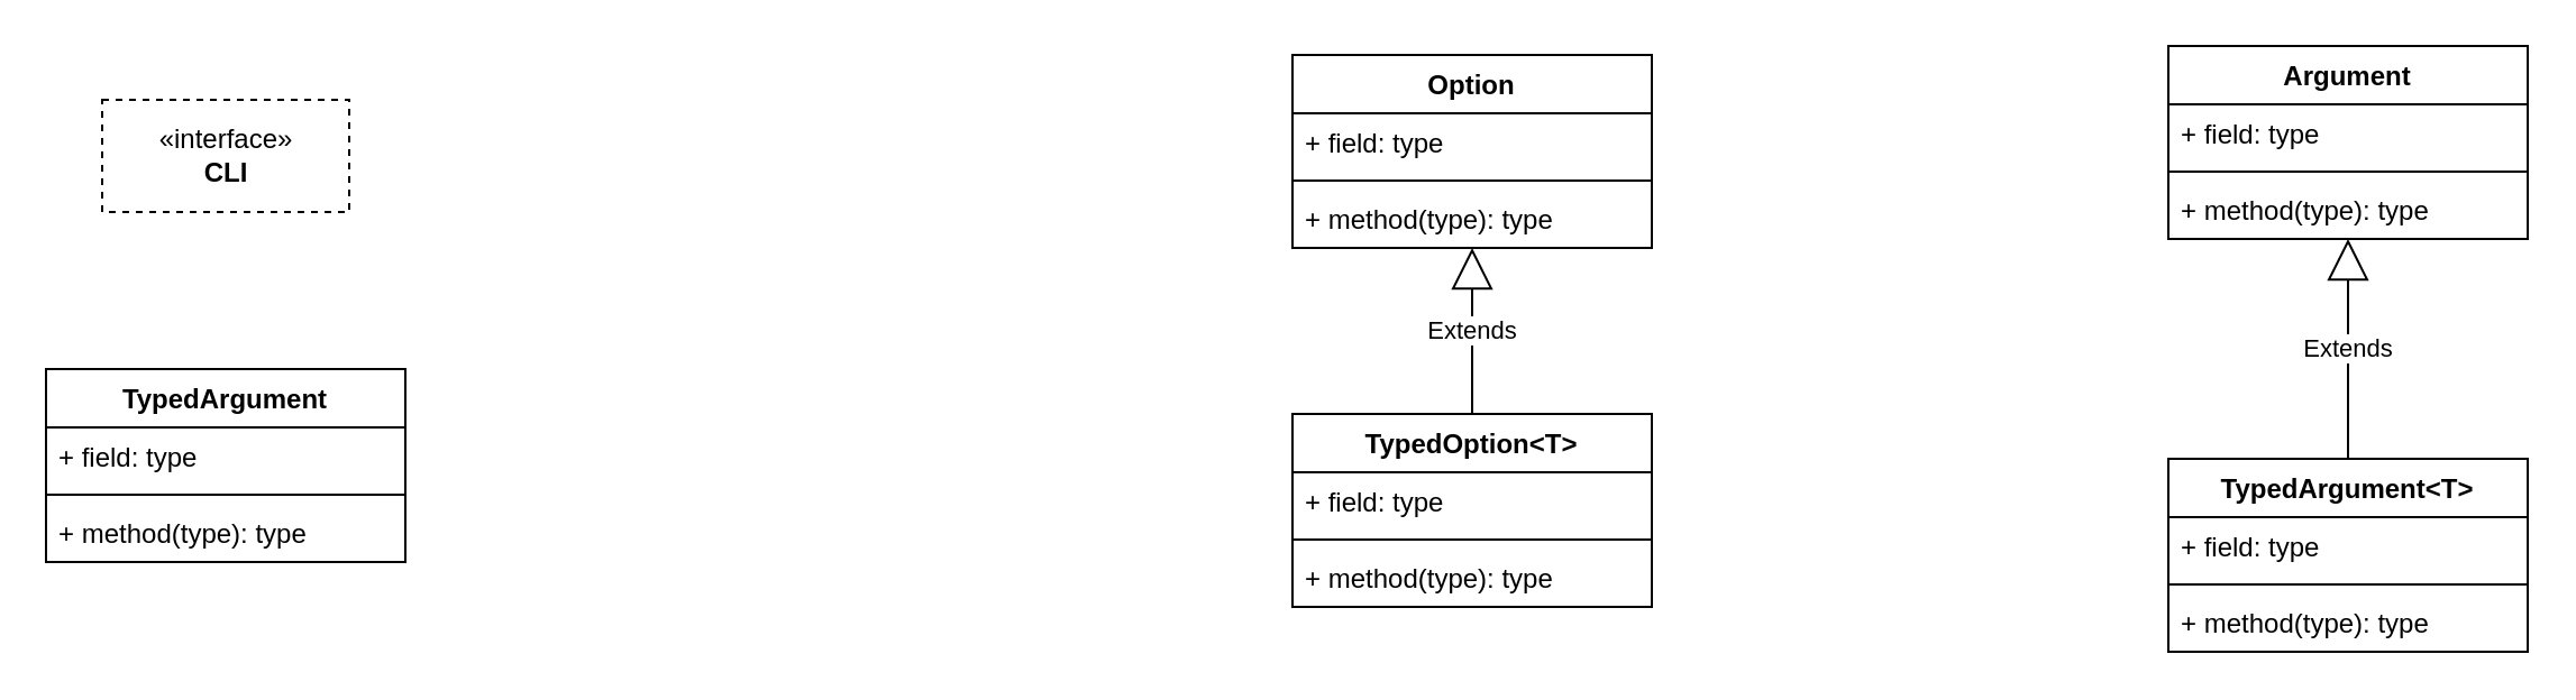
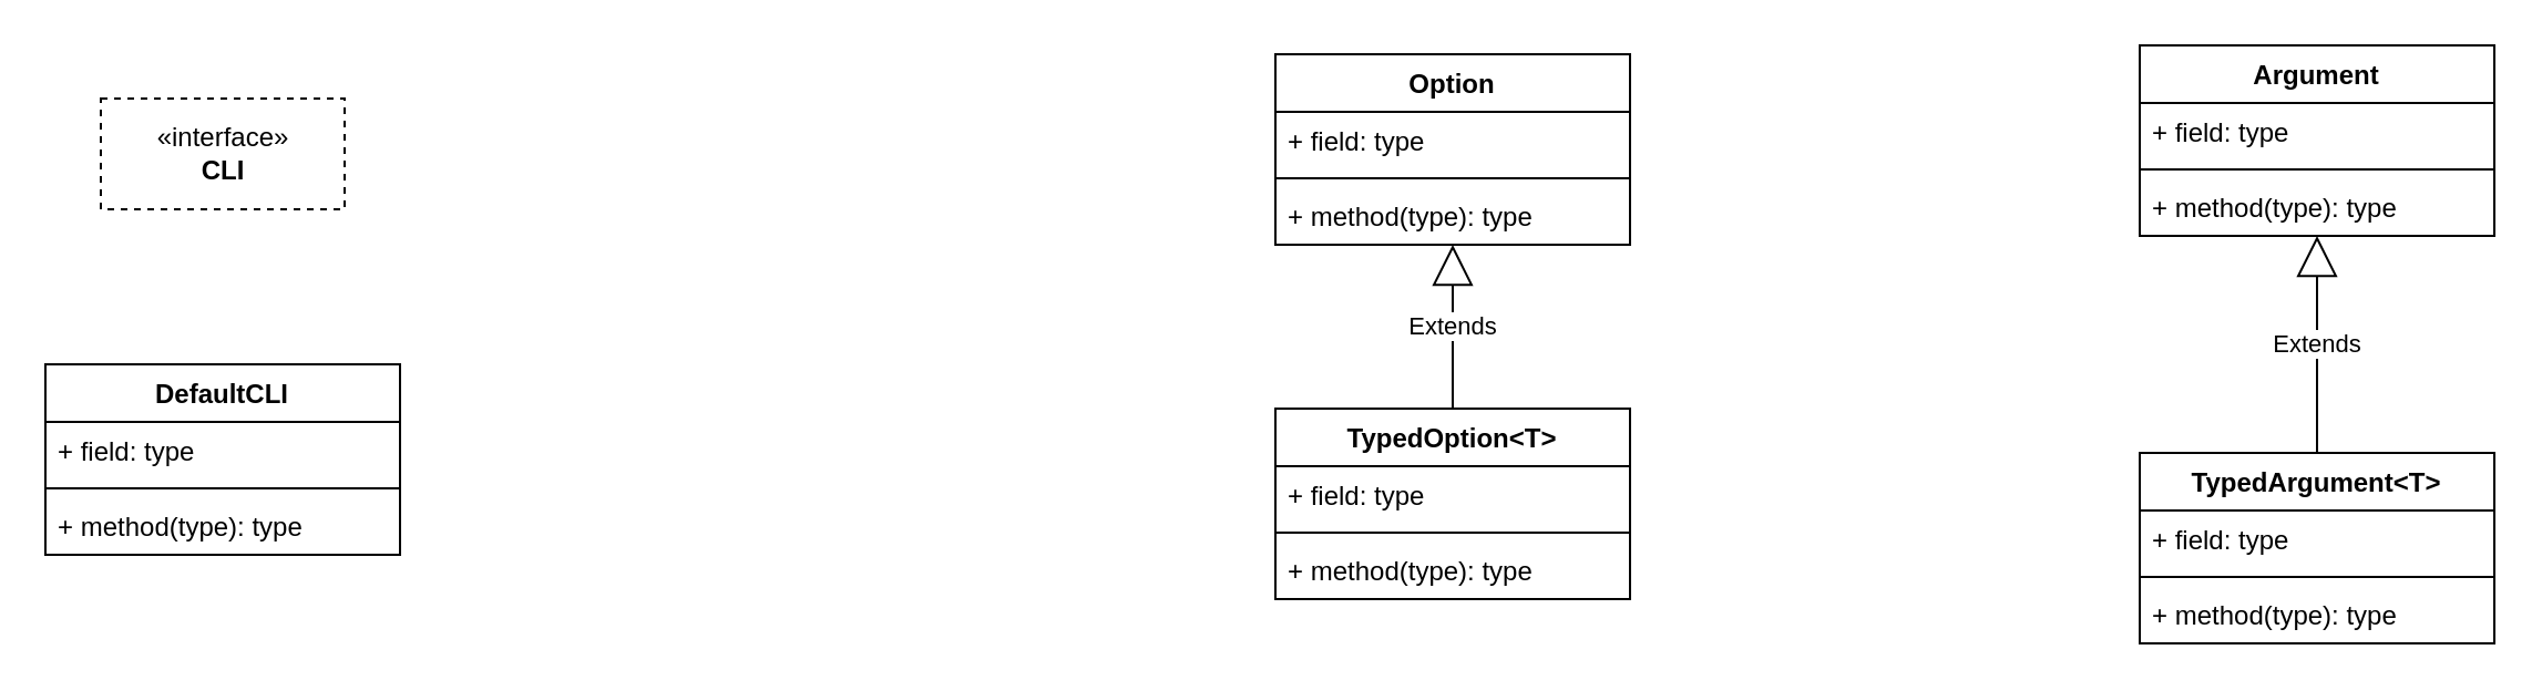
  <mxCell id="0" />
  <mxCell id="1" parent="0" />
  <mxCell id="2" value="«interface»&lt;br&gt;&lt;b&gt;CLI&lt;/b&gt;" style="html=1;dashed=1;" vertex="1" parent="1"><mxGeometry x="45" y="44" width="110" height="50" as="geometry" /></mxCell>
- <mxCell id="3" value="TypedArgument" style="swimlane;fontStyle=1;align=center;verticalAlign=top;childLayout=stackLayout;horizontal=1;startSize=26;horizontalStack=0;resizeParent=1;resizeParentMax=0;resizeLast=0;collapsible=1;marginBottom=0;" vertex="1" parent="1"><mxGeometry x="20" y="164" width="160" height="86" as="geometry" /></mxCell>
+ <mxCell id="3" value="DefaultCLI" style="swimlane;fontStyle=1;align=center;verticalAlign=top;childLayout=stackLayout;horizontal=1;startSize=26;horizontalStack=0;resizeParent=1;resizeParentMax=0;resizeLast=0;collapsible=1;marginBottom=0;" vertex="1" parent="1"><mxGeometry x="20" y="164" width="160" height="86" as="geometry" /></mxCell>
  <mxCell id="4" value="+ field: type" style="text;strokeColor=none;fillColor=none;align=left;verticalAlign=top;spacingLeft=4;spacingRight=4;overflow=hidden;rotatable=0;points=[[0,0.5],[1,0.5]];portConstraint=eastwest;" vertex="1" parent="3"><mxGeometry y="26" width="160" height="26" as="geometry" /></mxCell>
  <mxCell id="5" value="" style="line;strokeWidth=1;fillColor=none;align=left;verticalAlign=middle;spacingTop=-1;spacingLeft=3;spacingRight=3;rotatable=0;labelPosition=right;points=[];portConstraint=eastwest;" vertex="1" parent="3"><mxGeometry y="52" width="160" height="8" as="geometry" /></mxCell>
  <mxCell id="6" value="+ method(type): type" style="text;strokeColor=none;fillColor=none;align=left;verticalAlign=top;spacingLeft=4;spacingRight=4;overflow=hidden;rotatable=0;points=[[0,0.5],[1,0.5]];portConstraint=eastwest;" vertex="1" parent="3"><mxGeometry y="60" width="160" height="26" as="geometry" /></mxCell>
  <mxCell id="7" value="Option" style="swimlane;fontStyle=1;align=center;verticalAlign=top;childLayout=stackLayout;horizontal=1;startSize=26;horizontalStack=0;resizeParent=1;resizeParentMax=0;resizeLast=0;collapsible=1;marginBottom=0;" vertex="1" parent="1"><mxGeometry x="575" y="24" width="160" height="86" as="geometry" /></mxCell>
  <mxCell id="8" value="+ field: type" style="text;strokeColor=none;fillColor=none;align=left;verticalAlign=top;spacingLeft=4;spacingRight=4;overflow=hidden;rotatable=0;points=[[0,0.5],[1,0.5]];portConstraint=eastwest;" vertex="1" parent="7"><mxGeometry y="26" width="160" height="26" as="geometry" /></mxCell>
  <mxCell id="9" value="" style="line;strokeWidth=1;fillColor=none;align=left;verticalAlign=middle;spacingTop=-1;spacingLeft=3;spacingRight=3;rotatable=0;labelPosition=right;points=[];portConstraint=eastwest;" vertex="1" parent="7"><mxGeometry y="52" width="160" height="8" as="geometry" /></mxCell>
  <mxCell id="10" value="+ method(type): type" style="text;strokeColor=none;fillColor=none;align=left;verticalAlign=top;spacingLeft=4;spacingRight=4;overflow=hidden;rotatable=0;points=[[0,0.5],[1,0.5]];portConstraint=eastwest;" vertex="1" parent="7"><mxGeometry y="60" width="160" height="26" as="geometry" /></mxCell>
  <mxCell id="11" value="TypedOption&lt;T&gt;" style="swimlane;fontStyle=1;align=center;verticalAlign=top;childLayout=stackLayout;horizontal=1;startSize=26;horizontalStack=0;resizeParent=1;resizeParentMax=0;resizeLast=0;collapsible=1;marginBottom=0;" vertex="1" parent="1"><mxGeometry x="575" y="184" width="160" height="86" as="geometry" /></mxCell>
  <mxCell id="12" value="Extends" style="endArrow=block;endSize=16;endFill=0;html=1;" edge="1" parent="11" target="10"><mxGeometry width="160" relative="1" as="geometry"><mxPoint x="80" as="sourcePoint" /><mxPoint x="80" y="-80" as="targetPoint" /></mxGeometry></mxCell>
  <mxCell id="13" value="+ field: type" style="text;strokeColor=none;fillColor=none;align=left;verticalAlign=top;spacingLeft=4;spacingRight=4;overflow=hidden;rotatable=0;points=[[0,0.5],[1,0.5]];portConstraint=eastwest;" vertex="1" parent="11"><mxGeometry y="26" width="160" height="26" as="geometry" /></mxCell>
  <mxCell id="14" value="" style="line;strokeWidth=1;fillColor=none;align=left;verticalAlign=middle;spacingTop=-1;spacingLeft=3;spacingRight=3;rotatable=0;labelPosition=right;points=[];portConstraint=eastwest;" vertex="1" parent="11"><mxGeometry y="52" width="160" height="8" as="geometry" /></mxCell>
  <mxCell id="15" value="+ method(type): type" style="text;strokeColor=none;fillColor=none;align=left;verticalAlign=top;spacingLeft=4;spacingRight=4;overflow=hidden;rotatable=0;points=[[0,0.5],[1,0.5]];portConstraint=eastwest;" vertex="1" parent="11"><mxGeometry y="60" width="160" height="26" as="geometry" /></mxCell>
  <mxCell id="16" value="Argument" style="swimlane;fontStyle=1;align=center;verticalAlign=top;childLayout=stackLayout;horizontal=1;startSize=26;horizontalStack=0;resizeParent=1;resizeParentMax=0;resizeLast=0;collapsible=1;marginBottom=0;" vertex="1" parent="1"><mxGeometry x="965" y="20" width="160" height="86" as="geometry" /></mxCell>
  <mxCell id="17" value="+ field: type" style="text;strokeColor=none;fillColor=none;align=left;verticalAlign=top;spacingLeft=4;spacingRight=4;overflow=hidden;rotatable=0;points=[[0,0.5],[1,0.5]];portConstraint=eastwest;" vertex="1" parent="16"><mxGeometry y="26" width="160" height="26" as="geometry" /></mxCell>
  <mxCell id="18" value="" style="line;strokeWidth=1;fillColor=none;align=left;verticalAlign=middle;spacingTop=-1;spacingLeft=3;spacingRight=3;rotatable=0;labelPosition=right;points=[];portConstraint=eastwest;" vertex="1" parent="16"><mxGeometry y="52" width="160" height="8" as="geometry" /></mxCell>
  <mxCell id="19" value="+ method(type): type" style="text;strokeColor=none;fillColor=none;align=left;verticalAlign=top;spacingLeft=4;spacingRight=4;overflow=hidden;rotatable=0;points=[[0,0.5],[1,0.5]];portConstraint=eastwest;" vertex="1" parent="16"><mxGeometry y="60" width="160" height="26" as="geometry" /></mxCell>
  <mxCell id="20" value="TypedArgument&lt;T&gt;" style="swimlane;fontStyle=1;align=center;verticalAlign=top;childLayout=stackLayout;horizontal=1;startSize=26;horizontalStack=0;resizeParent=1;resizeParentMax=0;resizeLast=0;collapsible=1;marginBottom=0;" vertex="1" parent="1"><mxGeometry x="965" y="204" width="160" height="86" as="geometry" /></mxCell>
  <mxCell id="21" value="+ field: type" style="text;strokeColor=none;fillColor=none;align=left;verticalAlign=top;spacingLeft=4;spacingRight=4;overflow=hidden;rotatable=0;points=[[0,0.5],[1,0.5]];portConstraint=eastwest;" vertex="1" parent="20"><mxGeometry y="26" width="160" height="26" as="geometry" /></mxCell>
  <mxCell id="22" value="" style="line;strokeWidth=1;fillColor=none;align=left;verticalAlign=middle;spacingTop=-1;spacingLeft=3;spacingRight=3;rotatable=0;labelPosition=right;points=[];portConstraint=eastwest;" vertex="1" parent="20"><mxGeometry y="52" width="160" height="8" as="geometry" /></mxCell>
  <mxCell id="23" value="+ method(type): type" style="text;strokeColor=none;fillColor=none;align=left;verticalAlign=top;spacingLeft=4;spacingRight=4;overflow=hidden;rotatable=0;points=[[0,0.5],[1,0.5]];portConstraint=eastwest;" vertex="1" parent="20"><mxGeometry y="60" width="160" height="26" as="geometry" /></mxCell>
  <mxCell id="24" value="Extends" style="endArrow=block;endSize=16;endFill=0;html=1;exitX=0.5;exitY=0;exitDx=0;exitDy=0;" edge="1" parent="1" source="20" target="19"><mxGeometry width="160" relative="1" as="geometry"><mxPoint x="1045" y="194" as="sourcePoint" /><mxPoint x="1205" y="194" as="targetPoint" /></mxGeometry></mxCell>
